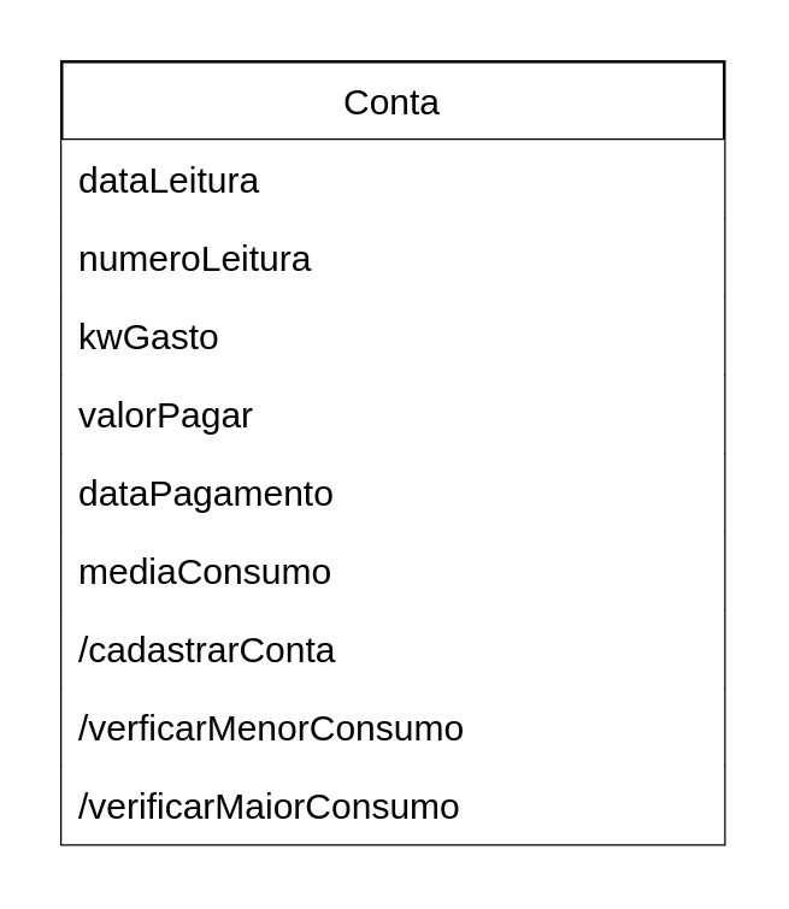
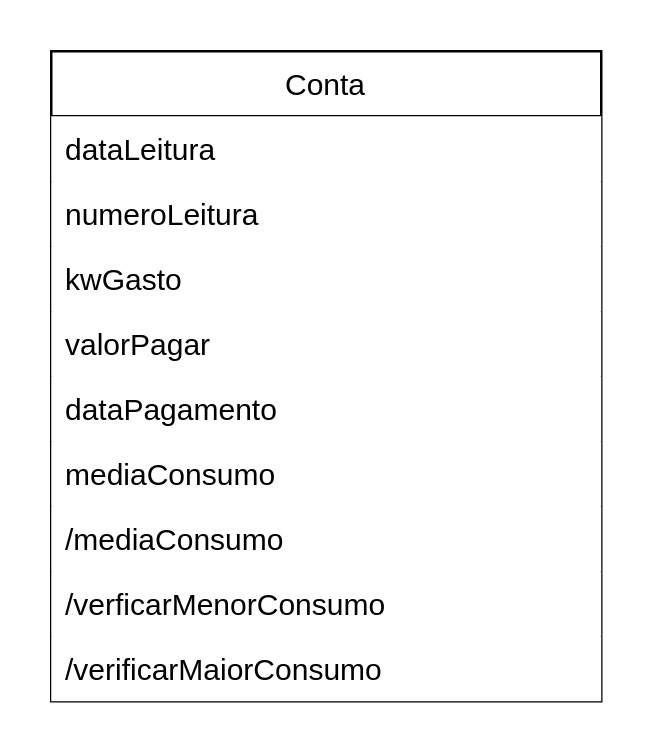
  <mxCell id="0" />
  <mxCell id="1" parent="0" />
  <mxCell id="2" value="Conta" style="swimlane;fontStyle=0;childLayout=stackLayout;horizontal=1;startSize=26;fillColor=#FFFFFF;horizontalStack=0;resizeParent=1;resizeParentMax=0;resizeLast=0;collapsible=1;marginBottom=0;" vertex="1" parent="1"><mxGeometry x="20" y="20" width="220" height="260" as="geometry" /></mxCell>
  <mxCell id="3" value="dataLeitura" style="text;strokeColor=none;fillColor=#FFFFFF;align=left;verticalAlign=top;spacingLeft=4;spacingRight=4;overflow=hidden;rotatable=0;points=[[0,0.5],[1,0.5]];portConstraint=eastwest;" vertex="1" parent="2"><mxGeometry y="26" width="220" height="26" as="geometry" /></mxCell>
  <mxCell id="4" value="numeroLeitura" style="text;strokeColor=none;fillColor=#FFFFFF;align=left;verticalAlign=top;spacingLeft=4;spacingRight=4;overflow=hidden;rotatable=0;points=[[0,0.5],[1,0.5]];portConstraint=eastwest;" vertex="1" parent="2"><mxGeometry y="52" width="220" height="26" as="geometry" /></mxCell>
  <mxCell id="5" value="kwGasto" style="text;strokeColor=none;fillColor=#FFFFFF;align=left;verticalAlign=top;spacingLeft=4;spacingRight=4;overflow=hidden;rotatable=0;points=[[0,0.5],[1,0.5]];portConstraint=eastwest;" vertex="1" parent="2"><mxGeometry y="78" width="220" height="26" as="geometry" /></mxCell>
  <mxCell id="6" value="valorPagar" style="text;strokeColor=none;fillColor=#FFFFFF;align=left;verticalAlign=top;spacingLeft=4;spacingRight=4;overflow=hidden;rotatable=0;points=[[0,0.5],[1,0.5]];portConstraint=eastwest;" vertex="1" parent="2"><mxGeometry y="104" width="220" height="26" as="geometry" /></mxCell>
  <mxCell id="7" value="dataPagamento" style="text;strokeColor=none;fillColor=#FFFFFF;align=left;verticalAlign=top;spacingLeft=4;spacingRight=4;overflow=hidden;rotatable=0;points=[[0,0.5],[1,0.5]];portConstraint=eastwest;" vertex="1" parent="2"><mxGeometry y="130" width="220" height="26" as="geometry" /></mxCell>
  <mxCell id="8" value="mediaConsumo" style="text;strokeColor=none;fillColor=#FFFFFF;align=left;verticalAlign=top;spacingLeft=4;spacingRight=4;overflow=hidden;rotatable=0;points=[[0,0.5],[1,0.5]];portConstraint=eastwest;" vertex="1" parent="2"><mxGeometry y="156" width="220" height="26" as="geometry" /></mxCell>
- <mxCell id="9" value="/cadastrarConta" style="text;strokeColor=none;fillColor=#FFFFFF;align=left;verticalAlign=top;spacingLeft=4;spacingRight=4;overflow=hidden;rotatable=0;points=[[0,0.5],[1,0.5]];portConstraint=eastwest;" vertex="1" parent="2"><mxGeometry y="182" width="220" height="26" as="geometry" /></mxCell>
+ <mxCell id="9" value="/mediaConsumo" style="text;strokeColor=none;fillColor=#FFFFFF;align=left;verticalAlign=top;spacingLeft=4;spacingRight=4;overflow=hidden;rotatable=0;points=[[0,0.5],[1,0.5]];portConstraint=eastwest;" vertex="1" parent="2"><mxGeometry y="182" width="220" height="26" as="geometry" /></mxCell>
  <mxCell id="10" value="/verficarMenorConsumo" style="text;strokeColor=none;fillColor=#FFFFFF;align=left;verticalAlign=top;spacingLeft=4;spacingRight=4;overflow=hidden;rotatable=0;points=[[0,0.5],[1,0.5]];portConstraint=eastwest;" vertex="1" parent="2"><mxGeometry y="208" width="220" height="26" as="geometry" /></mxCell>
  <mxCell id="11" value="/verificarMaiorConsumo" style="text;strokeColor=none;fillColor=#FFFFFF;align=left;verticalAlign=top;spacingLeft=4;spacingRight=4;overflow=hidden;rotatable=0;points=[[0,0.5],[1,0.5]];portConstraint=eastwest;" vertex="1" parent="2"><mxGeometry y="234" width="220" height="26" as="geometry" /></mxCell>
